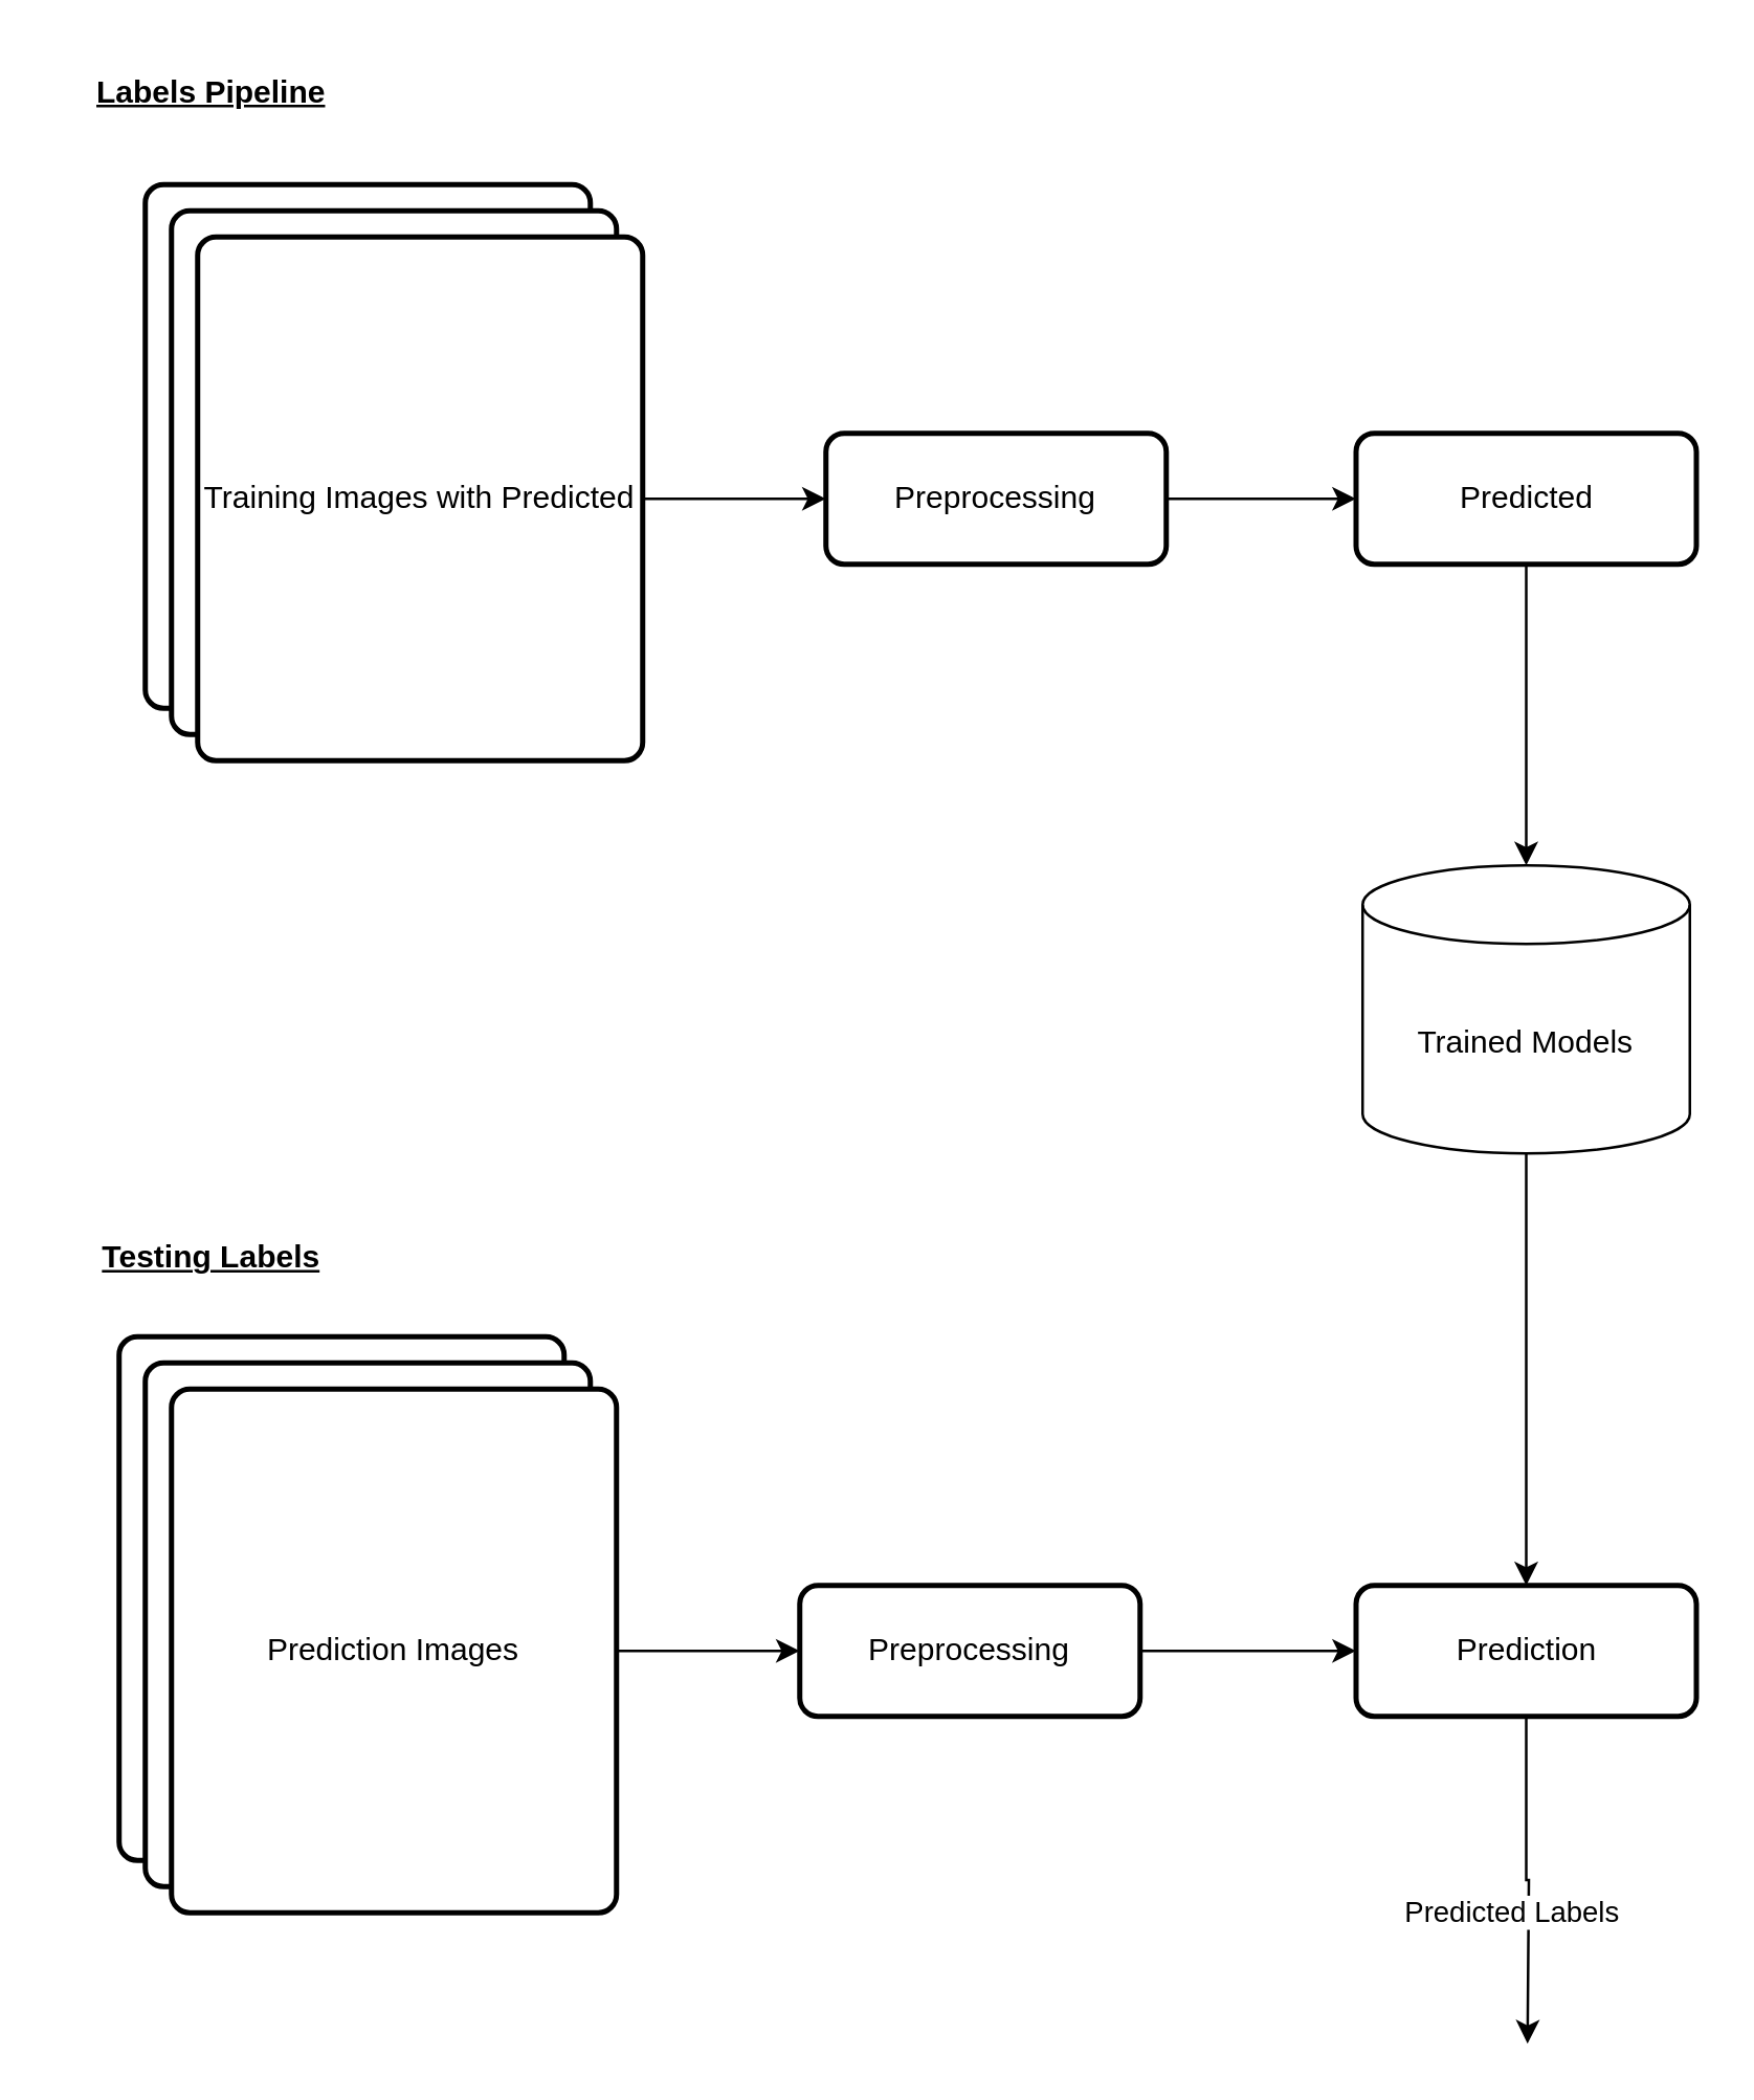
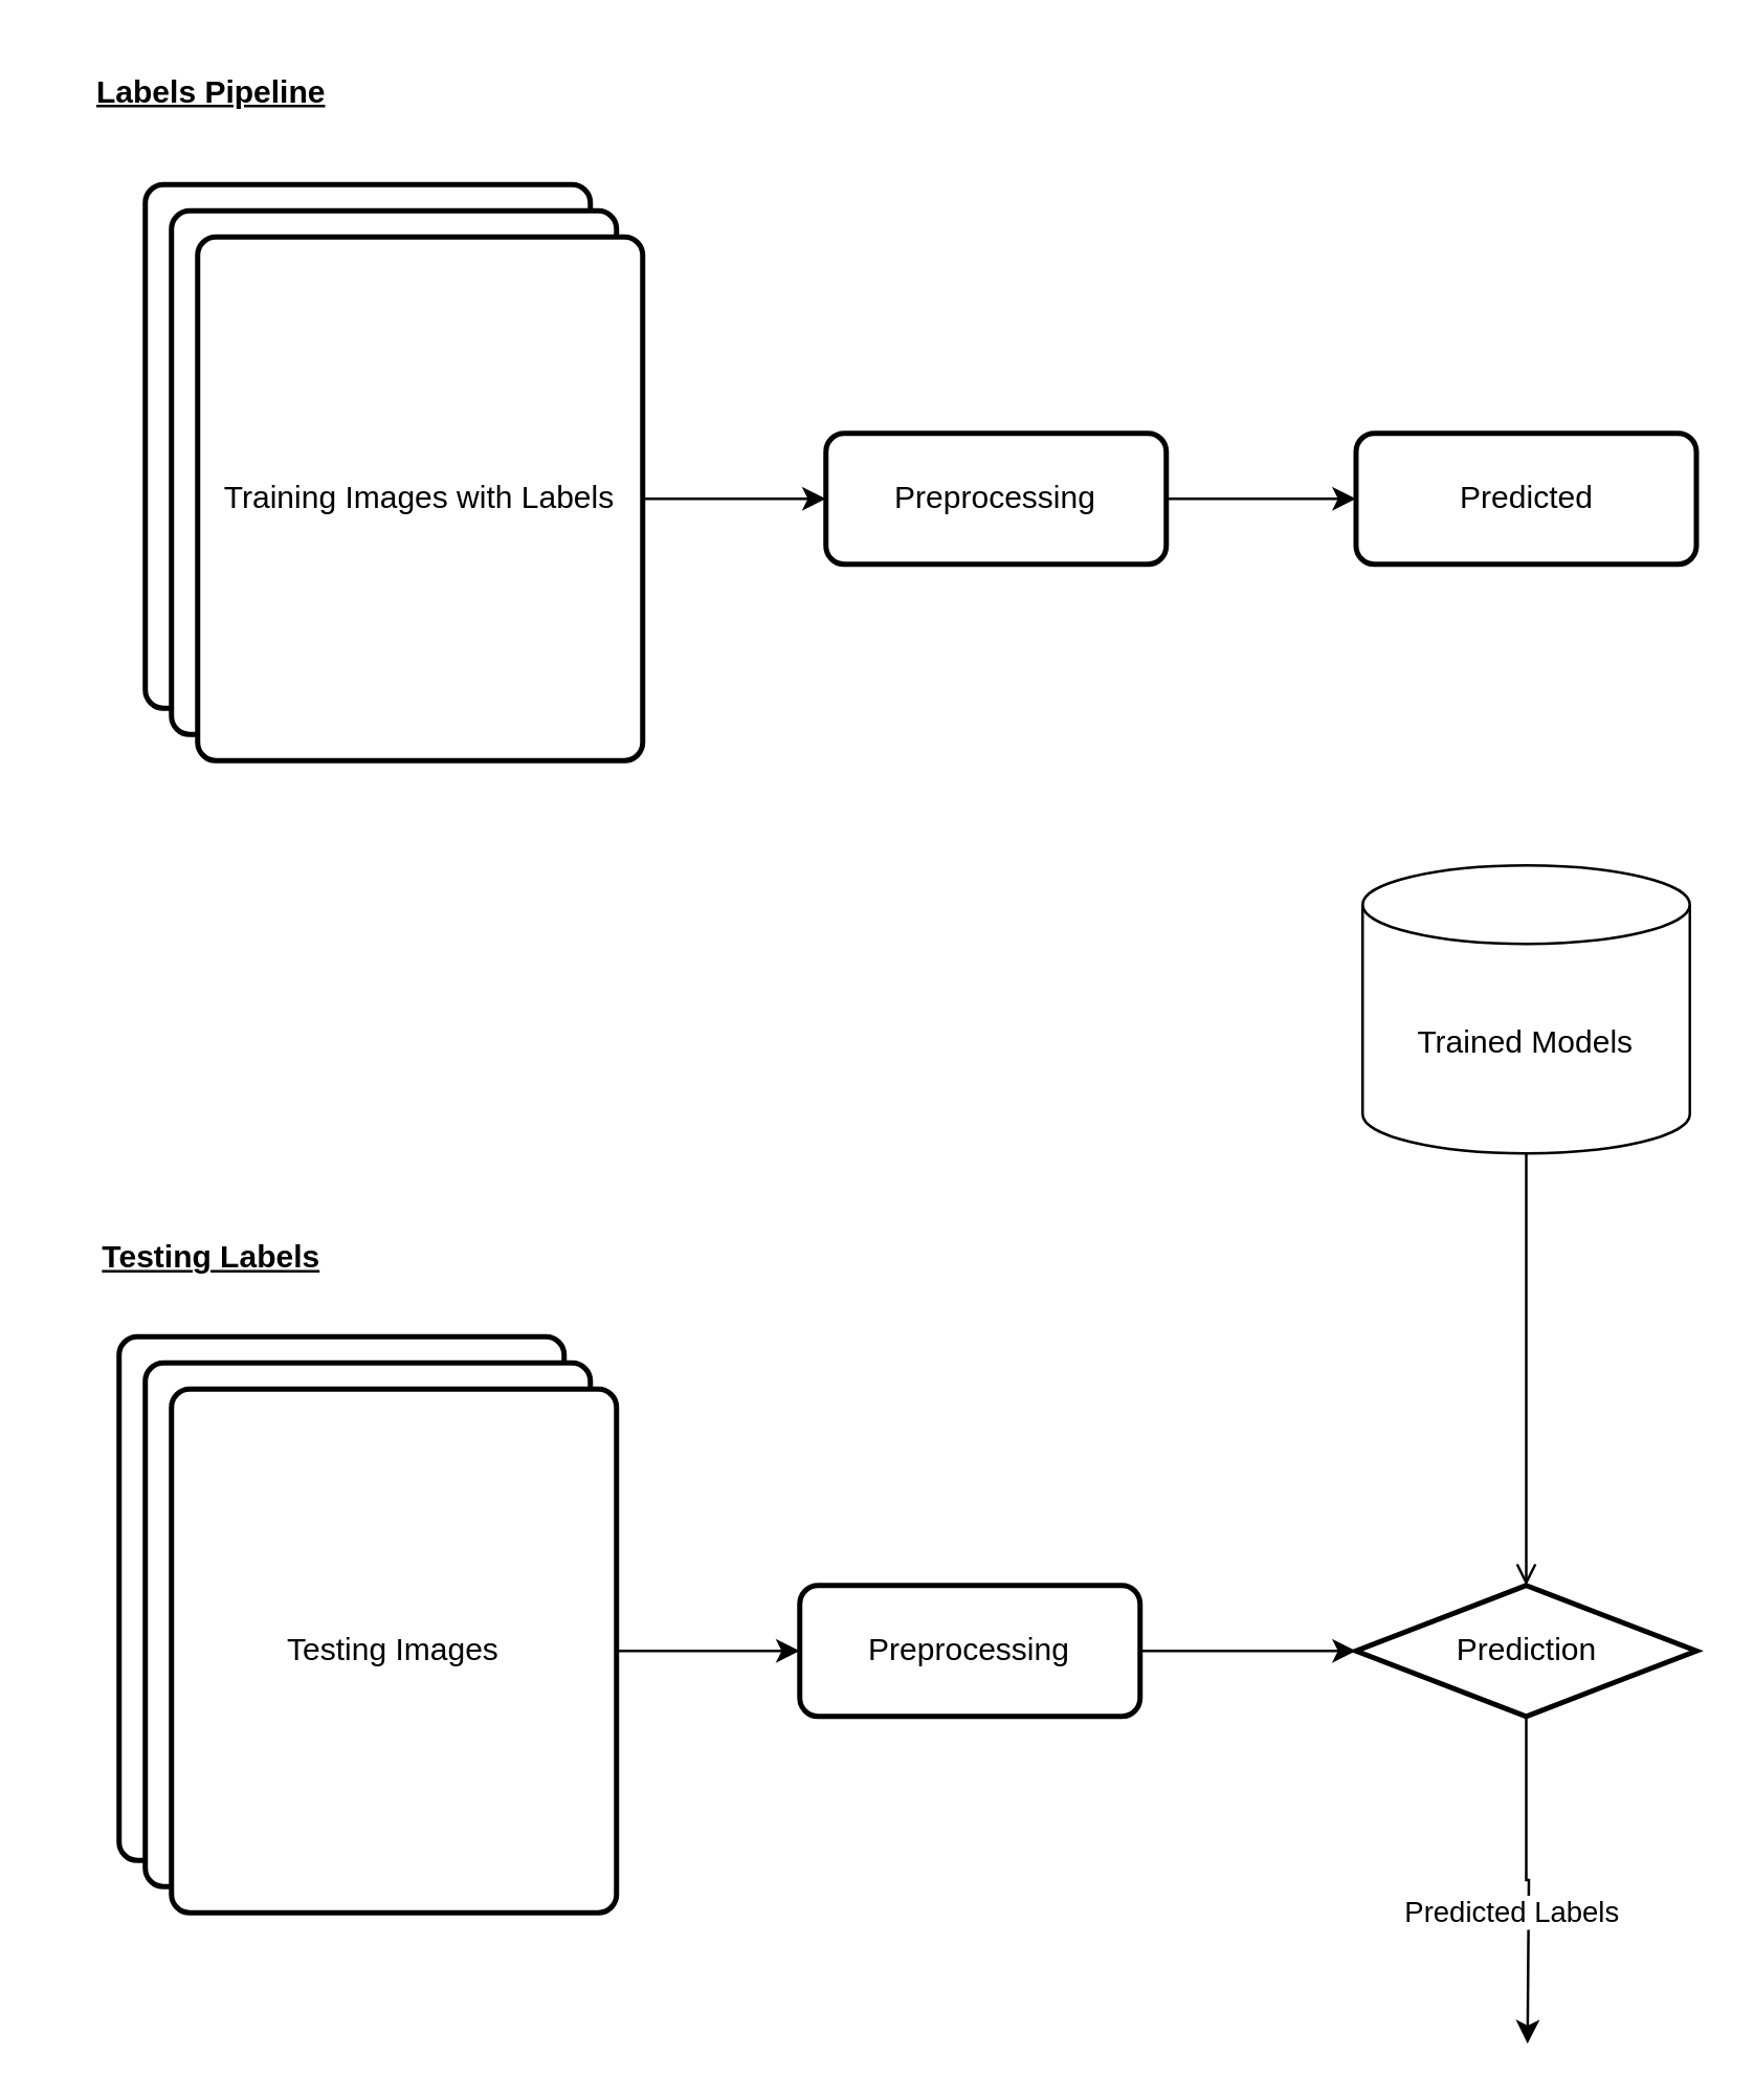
  <mxCell id="0" />
  <mxCell id="1" parent="0" />
  <mxCell id="2" value="" style="rounded=1;whiteSpace=wrap;html=1;absoluteArcSize=1;arcSize=14;strokeWidth=2;" vertex="1" parent="1"><mxGeometry x="55" y="70" width="170" height="200" as="geometry" /></mxCell>
  <mxCell id="3" value="" style="rounded=1;whiteSpace=wrap;html=1;absoluteArcSize=1;arcSize=14;strokeWidth=2;" vertex="1" parent="1"><mxGeometry x="65" y="80" width="170" height="200" as="geometry" /></mxCell>
  <mxCell id="4" value="" style="edgeStyle=orthogonalEdgeStyle;rounded=0;orthogonalLoop=1;jettySize=auto;html=1;" edge="1" parent="1" source="5" target="7"><mxGeometry relative="1" as="geometry" /></mxCell>
- <mxCell id="5" value="Training Images with Predicted" style="rounded=1;whiteSpace=wrap;html=1;absoluteArcSize=1;arcSize=14;strokeWidth=2;" vertex="1" parent="1"><mxGeometry x="75" y="90" width="170" height="200" as="geometry" /></mxCell>
+ <mxCell id="5" value="Training Images with Labels" style="rounded=1;whiteSpace=wrap;html=1;absoluteArcSize=1;arcSize=14;strokeWidth=2;" vertex="1" parent="1"><mxGeometry x="75" y="90" width="170" height="200" as="geometry" /></mxCell>
  <mxCell id="6" value="" style="edgeStyle=orthogonalEdgeStyle;rounded=0;orthogonalLoop=1;jettySize=auto;html=1;" edge="1" parent="1" source="7" target="9"><mxGeometry relative="1" as="geometry" /></mxCell>
  <mxCell id="7" value="Preprocessing" style="rounded=1;whiteSpace=wrap;html=1;absoluteArcSize=1;arcSize=14;strokeWidth=2;" vertex="1" parent="1"><mxGeometry x="315" y="165" width="130" height="50" as="geometry" /></mxCell>
- <mxCell id="8" style="edgeStyle=orthogonalEdgeStyle;rounded=0;orthogonalLoop=1;jettySize=auto;html=1;entryX=0.5;entryY=0;entryDx=0;entryDy=0;entryPerimeter=0;" edge="1" parent="1" source="9" target="12"><mxGeometry relative="1" as="geometry" /></mxCell>
  <mxCell id="9" value="Predicted" style="rounded=1;whiteSpace=wrap;html=1;absoluteArcSize=1;arcSize=14;strokeWidth=2;" vertex="1" parent="1"><mxGeometry x="517.5" y="165" width="130" height="50" as="geometry" /></mxCell>
  <mxCell id="10" value="&lt;b&gt;&lt;u&gt;Labels Pipeline&lt;/u&gt;&lt;/b&gt;" style="text;html=1;align=center;verticalAlign=middle;resizable=0;points=[];autosize=1;strokeColor=none;fillColor=none;" vertex="1" parent="1"><mxGeometry x="20" y="20" width="120" height="30" as="geometry" /></mxCell>
- <mxCell id="11" style="edgeStyle=orthogonalEdgeStyle;rounded=0;orthogonalLoop=1;jettySize=auto;html=1;entryX=0.5;entryY=0;entryDx=0;entryDy=0;" edge="1" parent="1" source="12" target="20"><mxGeometry relative="1" as="geometry" /></mxCell>
+ <mxCell id="11" style="edgeStyle=orthogonalEdgeStyle;rounded=0;orthogonalLoop=1;jettySize=auto;html=1;entryX=0.5;entryY=0;entryDx=0;entryDy=0;endArrow=open;" edge="1" parent="1" source="12" target="20"><mxGeometry relative="1" as="geometry" /></mxCell>
  <mxCell id="12" value="Trained Models" style="shape=cylinder3;whiteSpace=wrap;html=1;boundedLbl=1;backgroundOutline=1;size=15;" vertex="1" parent="1"><mxGeometry x="520" y="330" width="125" height="110" as="geometry" /></mxCell>
  <mxCell id="13" value="&lt;b&gt;&lt;u&gt;Testing Labels&lt;/u&gt;&lt;/b&gt;" style="text;html=1;align=center;verticalAlign=middle;resizable=0;points=[];autosize=1;strokeColor=none;fillColor=none;" vertex="1" parent="1"><mxGeometry x="25" y="465" width="110" height="30" as="geometry" /></mxCell>
  <mxCell id="14" value="" style="rounded=1;whiteSpace=wrap;html=1;absoluteArcSize=1;arcSize=14;strokeWidth=2;" vertex="1" parent="1"><mxGeometry x="45" y="510" width="170" height="200" as="geometry" /></mxCell>
  <mxCell id="15" value="" style="rounded=1;whiteSpace=wrap;html=1;absoluteArcSize=1;arcSize=14;strokeWidth=2;" vertex="1" parent="1"><mxGeometry x="55" y="520" width="170" height="200" as="geometry" /></mxCell>
  <mxCell id="16" value="" style="edgeStyle=orthogonalEdgeStyle;rounded=0;orthogonalLoop=1;jettySize=auto;html=1;" edge="1" parent="1" source="17" target="20"><mxGeometry relative="1" as="geometry" /></mxCell>
  <mxCell id="17" value="Preprocessing" style="rounded=1;whiteSpace=wrap;html=1;absoluteArcSize=1;arcSize=14;strokeWidth=2;" vertex="1" parent="1"><mxGeometry x="305" y="605" width="130" height="50" as="geometry" /></mxCell>
  <mxCell id="18" value="" style="edgeStyle=orthogonalEdgeStyle;rounded=0;orthogonalLoop=1;jettySize=auto;html=1;" edge="1" parent="1" source="20"><mxGeometry relative="1" as="geometry"><mxPoint x="583" y="780" as="targetPoint" /></mxGeometry></mxCell>
  <mxCell id="19" value="Predicted Labels" style="edgeLabel;html=1;align=center;verticalAlign=middle;resizable=0;points=[];" vertex="1" connectable="0" parent="18"><mxGeometry x="0.203" y="-7" relative="1" as="geometry"><mxPoint as="offset" /></mxGeometry></mxCell>
- <mxCell id="20" value="Prediction" style="rounded=1;whiteSpace=wrap;html=1;absoluteArcSize=1;arcSize=14;strokeWidth=2;" vertex="1" parent="1"><mxGeometry x="517.5" y="605" width="130" height="50" as="geometry" /></mxCell>
+ <mxCell id="20" value="Prediction" style="rhombus;whiteSpace=wrap;html=1;absoluteArcSize=1;arcSize=14;strokeWidth=2;" vertex="1" parent="1"><mxGeometry x="517.5" y="605" width="130" height="50" as="geometry" /></mxCell>
  <mxCell id="21" value="" style="edgeStyle=orthogonalEdgeStyle;rounded=0;orthogonalLoop=1;jettySize=auto;html=1;" edge="1" parent="1" source="22" target="17"><mxGeometry relative="1" as="geometry" /></mxCell>
- <mxCell id="22" value="Prediction Images" style="rounded=1;whiteSpace=wrap;html=1;absoluteArcSize=1;arcSize=14;strokeWidth=2;" vertex="1" parent="1"><mxGeometry x="65" y="530" width="170" height="200" as="geometry" /></mxCell>
+ <mxCell id="22" value="Testing Images" style="rounded=1;whiteSpace=wrap;html=1;absoluteArcSize=1;arcSize=14;strokeWidth=2;" vertex="1" parent="1"><mxGeometry x="65" y="530" width="170" height="200" as="geometry" /></mxCell>
